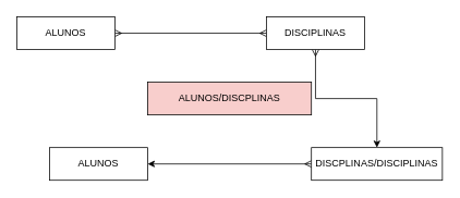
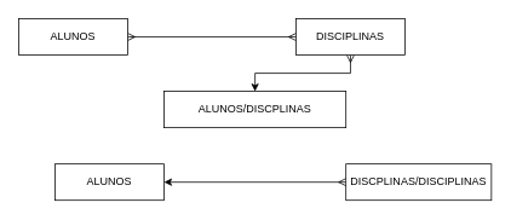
  <mxCell id="0" />
  <mxCell id="1" parent="0" />
  <mxCell id="2" style="edgeStyle=orthogonalEdgeStyle;rounded=0;orthogonalLoop=1;jettySize=auto;html=1;startArrow=ERmany;startFill=0;entryX=1;entryY=0.5;entryDx=0;entryDy=0;" parent="1" source="8" target="7" edge="1"><mxGeometry relative="1" as="geometry"><mxPoint x="230" y="210" as="targetPoint" /><mxPoint x="360" y="180" as="sourcePoint" /><Array as="points" /></mxGeometry></mxCell>
  <mxCell id="3" style="edgeStyle=orthogonalEdgeStyle;rounded=0;orthogonalLoop=1;jettySize=auto;html=1;startArrow=ERmany;startFill=0;endArrow=ERmany;endFill=0;" parent="1" source="4" target="6" edge="1"><mxGeometry relative="1" as="geometry" /></mxCell>
  <mxCell id="4" value="ALUNOS" style="rounded=0;whiteSpace=wrap;html=1;" parent="1" vertex="1"><mxGeometry x="20" y="20" width="120" height="40" as="geometry" /></mxCell>
- <mxCell id="5" style="edgeStyle=orthogonalEdgeStyle;rounded=0;orthogonalLoop=1;jettySize=auto;html=1;startArrow=ERmany;startFill=0;endArrow=classic;endFill=1;" parent="1" source="6" target="8" edge="1"><mxGeometry relative="1" as="geometry" /></mxCell>
+ <mxCell id="5" style="edgeStyle=orthogonalEdgeStyle;rounded=0;orthogonalLoop=1;jettySize=auto;html=1;entryX=0.5;entryY=0;entryDx=0;entryDy=0;startArrow=ERmany;startFill=0;endArrow=classic;endFill=1;" parent="1" source="6" target="9" edge="1"><mxGeometry relative="1" as="geometry" /></mxCell>
  <mxCell id="6" value="DISCIPLINAS" style="rounded=0;whiteSpace=wrap;html=1;" parent="1" vertex="1"><mxGeometry x="325" y="20" width="120" height="40" as="geometry" /></mxCell>
  <mxCell id="7" value="ALUNOS" style="rounded=0;whiteSpace=wrap;html=1;" parent="1" vertex="1"><mxGeometry x="60" y="180" width="120" height="40" as="geometry" /></mxCell>
  <mxCell id="8" value="DISCPLINAS/DISCIPLINAS" style="rounded=0;whiteSpace=wrap;html=1;" parent="1" vertex="1"><mxGeometry x="380" y="180" width="160" height="40" as="geometry" /></mxCell>
- <mxCell id="9" value="ALUNOS/DISCPLINAS" style="rounded=0;whiteSpace=wrap;html=1;fillColor=#f8cecc;" parent="1" vertex="1"><mxGeometry x="180" y="100" width="200" height="40" as="geometry" /></mxCell>
+ <mxCell id="9" value="ALUNOS/DISCPLINAS" style="rounded=0;whiteSpace=wrap;html=1;" parent="1" vertex="1"><mxGeometry x="180" y="100" width="200" height="40" as="geometry" /></mxCell>
